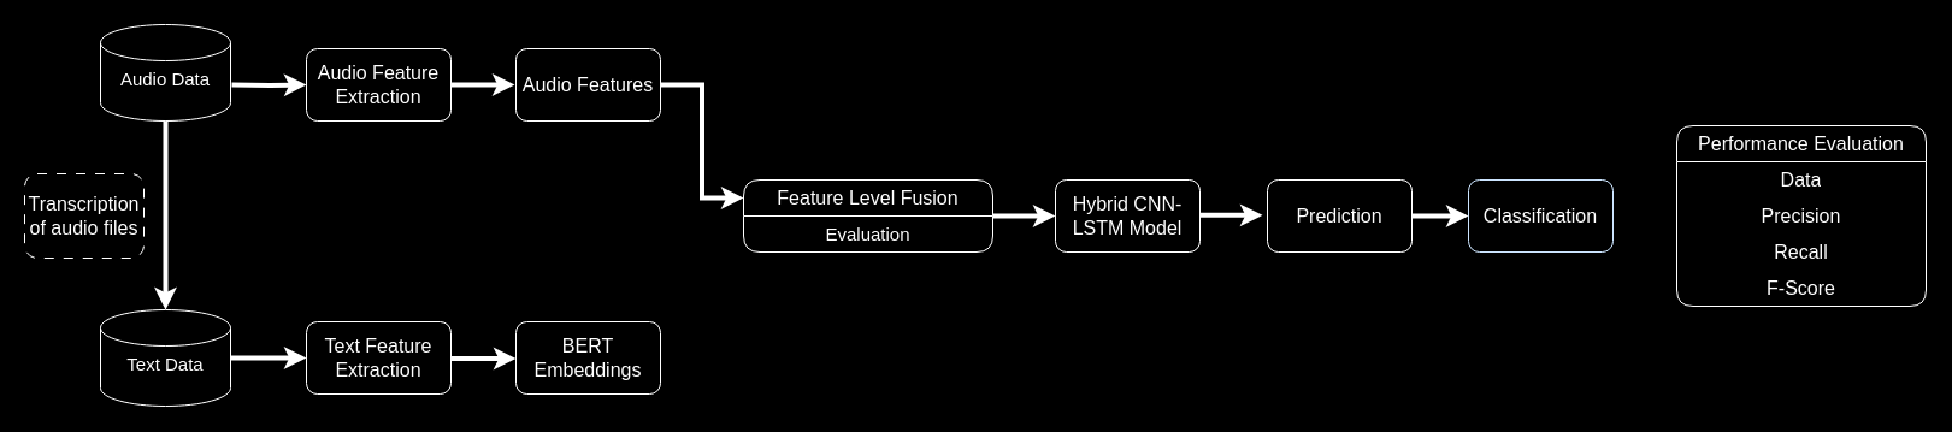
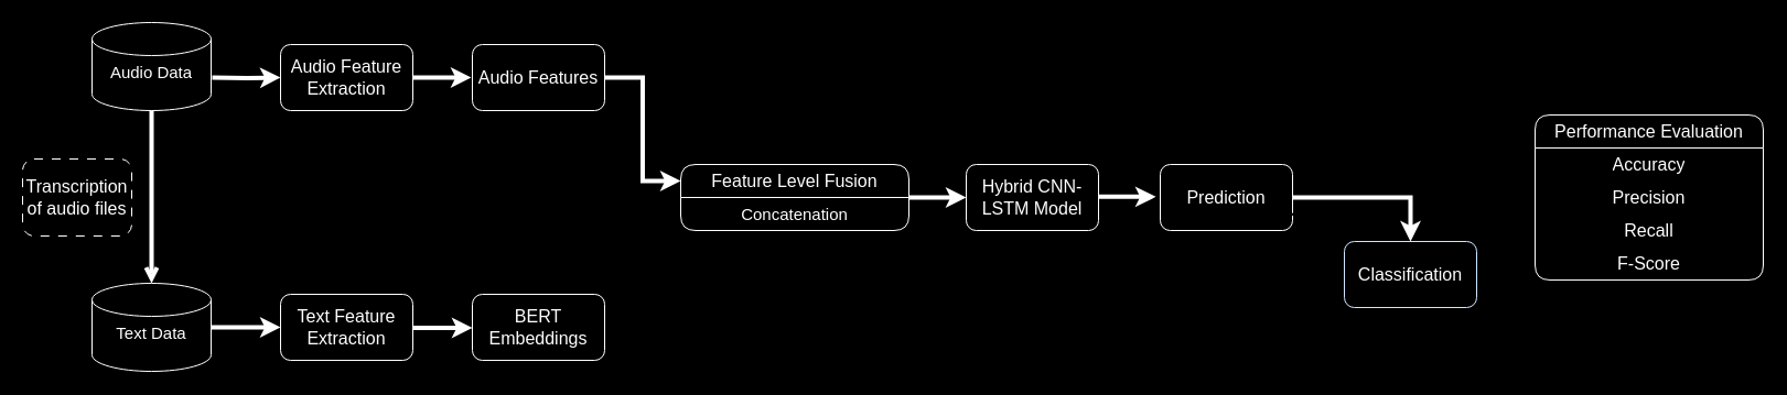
  <mxCell id="0" />
  <mxCell id="1" parent="0" />
  <mxCell id="2" value="" style="edgeStyle=orthogonalEdgeStyle;rounded=0;orthogonalLoop=1;jettySize=auto;html=1;" parent="1" target="9" edge="1"><mxGeometry relative="1" as="geometry"><mxPoint x="427" y="70" as="sourcePoint" /></mxGeometry></mxCell>
  <mxCell id="3" value="" style="edgeStyle=orthogonalEdgeStyle;rounded=0;orthogonalLoop=1;jettySize=auto;html=1;" parent="1" source="4" target="6" edge="1"><mxGeometry relative="1" as="geometry" /></mxCell>
  <mxCell id="4" value="&lt;font style=&quot;font-size: 16px;&quot; color=&quot;#ffffff&quot;&gt;Prediction&lt;/font&gt;" style="rounded=1;whiteSpace=wrap;html=1;fillColor=none;fontSize=16;strokeColor=#FFFFFF;" parent="1" vertex="1"><mxGeometry x="1052" y="149" width="120" height="60" as="geometry" /></mxCell>
  <mxCell id="5" value="" style="edgeStyle=orthogonalEdgeStyle;rounded=0;orthogonalLoop=1;jettySize=auto;html=1;" parent="1" source="6" edge="1"><mxGeometry relative="1" as="geometry"><mxPoint x="1175" y="187" as="targetPoint" /></mxGeometry></mxCell>
- <mxCell id="6" value="&lt;font style=&quot;font-size: 16px;&quot; color=&quot;#ffffff&quot;&gt;Classification&lt;/font&gt;" style="rounded=1;whiteSpace=wrap;html=1;fillColor=none;strokeColor=#CCE5FF;fontSize=16;" parent="1" vertex="1"><mxGeometry x="1219" y="149" width="120" height="60" as="geometry" /></mxCell>
+ <mxCell id="6" value="&lt;font style=&quot;font-size: 16px;&quot; color=&quot;#ffffff&quot;&gt;Classification&lt;/font&gt;" style="rounded=1;whiteSpace=wrap;html=1;fillColor=none;strokeColor=#CCE5FF;fontSize=16;" parent="1" vertex="1"><mxGeometry x="1219" y="219" width="120" height="60" as="geometry" /></mxCell>
  <mxCell id="7" style="edgeStyle=orthogonalEdgeStyle;rounded=0;orthogonalLoop=1;jettySize=auto;html=1;strokeWidth=4;fillColor=none;strokeColor=#FFFFFF;" parent="1" source="16" target="10" edge="1"><mxGeometry relative="1" as="geometry"><mxPoint x="204" y="293" as="sourcePoint" /><mxPoint x="254" y="293" as="targetPoint" /></mxGeometry></mxCell>
  <mxCell id="8" value="Transcription of audio files" style="rounded=1;whiteSpace=wrap;html=1;fillColor=#000000;strokeColor=#FFFFFF;dashed=1;dashPattern=8 8;fontColor=#FFFFFF;fontSize=16;" parent="1" vertex="1"><mxGeometry x="20" y="144" width="99" height="70" as="geometry" /></mxCell>
  <mxCell id="9" value="&lt;font style=&quot;font-size: 16px;&quot; color=&quot;#ffffff&quot;&gt;Audio Feature Extraction&lt;/font&gt;" style="rounded=1;whiteSpace=wrap;html=1;fillColor=none;fontSize=16;strokeColor=#FFFFFF;" parent="1" vertex="1"><mxGeometry x="254" y="40" width="120" height="60" as="geometry" /></mxCell>
  <mxCell id="10" value="&lt;font style=&quot;font-size: 16px;&quot; color=&quot;#ffffff&quot;&gt;Text Feature Extraction&lt;/font&gt;" style="rounded=1;whiteSpace=wrap;html=1;fillColor=none;fontSize=16;strokeColor=#FFFFFF;" parent="1" vertex="1"><mxGeometry x="254" y="267" width="120" height="60" as="geometry" /></mxCell>
  <mxCell id="11" style="edgeStyle=orthogonalEdgeStyle;rounded=0;orthogonalLoop=1;jettySize=auto;html=1;strokeWidth=4;exitX=1;exitY=0.5;exitDx=0;exitDy=0;fillColor=none;strokeColor=#FFFFFF;" parent="1" edge="1"><mxGeometry relative="1" as="geometry"><mxPoint x="374" y="297.5" as="sourcePoint" /><mxPoint x="428" y="297.5" as="targetPoint" /><Array as="points"><mxPoint x="414" y="298" /><mxPoint x="414" y="298" /></Array></mxGeometry></mxCell>
  <mxCell id="12" style="edgeStyle=orthogonalEdgeStyle;rounded=0;orthogonalLoop=1;jettySize=auto;html=1;strokeWidth=4;exitX=1;exitY=0.5;exitDx=0;exitDy=0;fillColor=none;strokeColor=#FFFFFF;" parent="1" source="9" edge="1"><mxGeometry relative="1" as="geometry"><mxPoint x="233" y="322" as="sourcePoint" /><mxPoint x="427" y="70" as="targetPoint" /></mxGeometry></mxCell>
  <mxCell id="13" style="edgeStyle=orthogonalEdgeStyle;rounded=0;orthogonalLoop=1;jettySize=auto;html=1;strokeWidth=4;fillColor=none;strokeColor=#FFFFFF;" parent="1" source="4" target="6" edge="1"><mxGeometry relative="1" as="geometry"><mxPoint x="1175" y="187" as="sourcePoint" /><mxPoint x="1219" y="187" as="targetPoint" /></mxGeometry></mxCell>
  <mxCell id="14" value="Audio Data" style="shape=cylinder3;whiteSpace=wrap;html=1;boundedLbl=1;backgroundOutline=1;size=15;fillColor=none;strokeColor=#FFFFFF;fontColor=#FFFFFF;fontSize=15;verticalAlign=top;" parent="1" vertex="1"><mxGeometry x="83" y="20" width="108" height="80" as="geometry" /></mxCell>
  <mxCell id="15" style="edgeStyle=orthogonalEdgeStyle;rounded=0;orthogonalLoop=1;jettySize=auto;html=1;strokeWidth=4;fillColor=none;strokeColor=#FFFFFF;entryX=0;entryY=0.5;entryDx=0;entryDy=0;" parent="1" target="9" edge="1"><mxGeometry relative="1" as="geometry"><mxPoint x="192" y="70" as="sourcePoint" /><mxPoint x="437" y="80" as="targetPoint" /></mxGeometry></mxCell>
  <mxCell id="16" value="Text Data" style="shape=cylinder3;whiteSpace=wrap;html=1;boundedLbl=1;backgroundOutline=1;size=15;fillColor=none;strokeColor=#FFFFFF;fontColor=#FFFFFF;fontSize=15;verticalAlign=top;" parent="1" vertex="1"><mxGeometry x="83" y="257" width="108" height="80" as="geometry" /></mxCell>
- <mxCell id="17" style="edgeStyle=orthogonalEdgeStyle;rounded=0;orthogonalLoop=1;jettySize=auto;html=1;strokeWidth=4;fillColor=none;strokeColor=#FFFFFF;exitX=0.5;exitY=1;exitDx=0;exitDy=0;exitPerimeter=0;" parent="1" source="14" target="16" edge="1"><mxGeometry relative="1" as="geometry"><mxPoint x="202" y="80" as="sourcePoint" /><mxPoint x="264" y="80" as="targetPoint" /></mxGeometry></mxCell>
+ <mxCell id="17" style="edgeStyle=orthogonalEdgeStyle;rounded=0;orthogonalLoop=1;jettySize=auto;html=1;strokeWidth=4;fillColor=none;strokeColor=#FFFFFF;exitX=0.5;exitY=1;exitDx=0;exitDy=0;exitPerimeter=0;endArrow=open;" parent="1" source="14" target="16" edge="1"><mxGeometry relative="1" as="geometry"><mxPoint x="202" y="80" as="sourcePoint" /><mxPoint x="264" y="80" as="targetPoint" /></mxGeometry></mxCell>
  <mxCell id="18" style="edgeStyle=orthogonalEdgeStyle;rounded=0;orthogonalLoop=1;jettySize=auto;html=1;strokeWidth=4;fillColor=none;strokeColor=#FFFFFF;entryX=0;entryY=0.5;entryDx=0;entryDy=0;" parent="1" edge="1"><mxGeometry relative="1" as="geometry"><mxPoint x="996" y="178.37" as="sourcePoint" /><mxPoint x="1048" y="178.37" as="targetPoint" /></mxGeometry></mxCell>
  <mxCell id="19" value="&lt;font style=&quot;font-size: 16px;&quot; color=&quot;#ffffff&quot;&gt;Performance Evaluation&lt;/font&gt;" style="swimlane;fontStyle=0;childLayout=stackLayout;horizontal=1;startSize=30;horizontalStack=0;resizeParent=1;resizeParentMax=0;resizeLast=0;collapsible=1;marginBottom=0;whiteSpace=wrap;html=1;rounded=1;fillColor=none;strokeColor=#FFFFFF;" parent="1" vertex="1"><mxGeometry x="1392" y="104" width="207" height="150" as="geometry"><mxRectangle x="959" y="211" width="54" height="30" as="alternateBounds" /></mxGeometry></mxCell>
- <mxCell id="20" value="&lt;font style=&quot;font-size: 16px;&quot; color=&quot;#ffffff&quot;&gt;Data&lt;/font&gt;" style="text;strokeColor=none;fillColor=none;align=center;verticalAlign=middle;spacingLeft=4;spacingRight=4;overflow=hidden;points=[[0,0.5],[1,0.5]];portConstraint=eastwest;rotatable=0;whiteSpace=wrap;html=1;fontSize=16;" parent="19" vertex="1"><mxGeometry y="30" width="207" height="30" as="geometry" /></mxCell>
+ <mxCell id="20" value="&lt;font style=&quot;font-size: 16px;&quot; color=&quot;#ffffff&quot;&gt;Accuracy&lt;/font&gt;" style="text;strokeColor=none;fillColor=none;align=center;verticalAlign=middle;spacingLeft=4;spacingRight=4;overflow=hidden;points=[[0,0.5],[1,0.5]];portConstraint=eastwest;rotatable=0;whiteSpace=wrap;html=1;fontSize=16;" parent="19" vertex="1"><mxGeometry y="30" width="207" height="30" as="geometry" /></mxCell>
  <mxCell id="21" value="Precision" style="text;strokeColor=none;fillColor=none;align=center;verticalAlign=middle;spacingLeft=4;spacingRight=4;overflow=hidden;points=[[0,0.5],[1,0.5]];portConstraint=eastwest;rotatable=0;whiteSpace=wrap;html=1;fontColor=#FFFFFF;fontSize=16;" parent="19" vertex="1"><mxGeometry y="60" width="207" height="30" as="geometry" /></mxCell>
  <mxCell id="22" value="Recall" style="text;strokeColor=none;fillColor=none;align=center;verticalAlign=middle;spacingLeft=4;spacingRight=4;overflow=hidden;points=[[0,0.5],[1,0.5]];portConstraint=eastwest;rotatable=0;whiteSpace=wrap;html=1;fontColor=#FFFFFF;fontSize=16;" parent="19" vertex="1"><mxGeometry y="90" width="207" height="30" as="geometry" /></mxCell>
  <mxCell id="23" value="F-Score" style="text;strokeColor=none;fillColor=none;align=center;verticalAlign=middle;spacingLeft=4;spacingRight=4;overflow=hidden;points=[[0,0.5],[1,0.5]];portConstraint=eastwest;rotatable=0;whiteSpace=wrap;html=1;fontColor=#FFFFFF;fontSize=16;" parent="19" vertex="1"><mxGeometry y="120" width="207" height="30" as="geometry" /></mxCell>
  <mxCell id="24" value="&lt;font style=&quot;font-size: 16px;&quot; color=&quot;#ffffff&quot;&gt;Hybrid CNN-LSTM Model&lt;/font&gt;" style="rounded=1;whiteSpace=wrap;html=1;fillColor=none;fontSize=16;strokeColor=#FFFFFF;" parent="1" vertex="1"><mxGeometry x="876" y="149" width="120" height="60" as="geometry" /></mxCell>
  <mxCell id="25" value="&lt;font style=&quot;font-size: 16px;&quot; color=&quot;#ffffff&quot;&gt;Audio Features&lt;/font&gt;" style="rounded=1;whiteSpace=wrap;html=1;fillColor=none;fontSize=16;strokeColor=#FFFFFF;" parent="1" vertex="1"><mxGeometry x="428" y="40" width="120" height="60" as="geometry" /></mxCell>
  <mxCell id="26" value="&lt;font style=&quot;font-size: 16px;&quot; color=&quot;#ffffff&quot;&gt;BERT Embeddings&lt;/font&gt;" style="rounded=1;whiteSpace=wrap;html=1;fillColor=none;fontSize=16;strokeColor=#FFFFFF;" parent="1" vertex="1"><mxGeometry x="428" y="267" width="120" height="60" as="geometry" /></mxCell>
  <mxCell id="27" value="&lt;font style=&quot;font-size: 16px;&quot; color=&quot;#ffffff&quot;&gt;Feature Level Fusion&lt;/font&gt;" style="swimlane;fontStyle=0;childLayout=stackLayout;horizontal=1;startSize=30;horizontalStack=0;resizeParent=1;resizeParentMax=0;resizeLast=0;collapsible=1;marginBottom=0;whiteSpace=wrap;html=1;rounded=1;fillColor=none;strokeColor=#FFFFFF;" parent="1" vertex="1"><mxGeometry x="617" y="149" width="207" height="60" as="geometry"><mxRectangle x="959" y="211" width="54" height="30" as="alternateBounds" /></mxGeometry></mxCell>
- <mxCell id="28" value="&lt;font color=&quot;#ffffff&quot; style=&quot;font-size: 15px;&quot;&gt;Evaluation&lt;/font&gt;" style="text;strokeColor=none;fillColor=none;align=center;verticalAlign=middle;spacingLeft=4;spacingRight=4;overflow=hidden;points=[[0,0.5],[1,0.5]];portConstraint=eastwest;rotatable=0;whiteSpace=wrap;html=1;fontSize=15;" parent="27" vertex="1"><mxGeometry y="30" width="207" height="30" as="geometry" /></mxCell>
+ <mxCell id="28" value="&lt;font color=&quot;#ffffff&quot; style=&quot;font-size: 15px;&quot;&gt;Concatenation&lt;/font&gt;" style="text;strokeColor=none;fillColor=none;align=center;verticalAlign=middle;spacingLeft=4;spacingRight=4;overflow=hidden;points=[[0,0.5],[1,0.5]];portConstraint=eastwest;rotatable=0;whiteSpace=wrap;html=1;fontSize=15;" parent="27" vertex="1"><mxGeometry y="30" width="207" height="30" as="geometry" /></mxCell>
  <mxCell id="29" style="edgeStyle=orthogonalEdgeStyle;rounded=0;orthogonalLoop=1;jettySize=auto;html=1;strokeWidth=4;exitX=1;exitY=0.5;exitDx=0;exitDy=0;fillColor=none;strokeColor=#FFFFFF;entryX=0;entryY=0.25;entryDx=0;entryDy=0;" parent="1" source="25" target="27" edge="1"><mxGeometry relative="1" as="geometry"><mxPoint x="384" y="80" as="sourcePoint" /><mxPoint x="437" y="80" as="targetPoint" /></mxGeometry></mxCell>
  <mxCell id="30" style="edgeStyle=orthogonalEdgeStyle;rounded=0;orthogonalLoop=1;jettySize=auto;html=1;strokeWidth=4;exitX=1;exitY=0.5;exitDx=0;exitDy=0;fillColor=none;strokeColor=#FFFFFF;entryX=0;entryY=0.5;entryDx=0;entryDy=0;" parent="1" source="27" target="24" edge="1"><mxGeometry relative="1" as="geometry"><mxPoint x="404" y="100" as="sourcePoint" /><mxPoint x="457" y="100" as="targetPoint" /></mxGeometry></mxCell>
